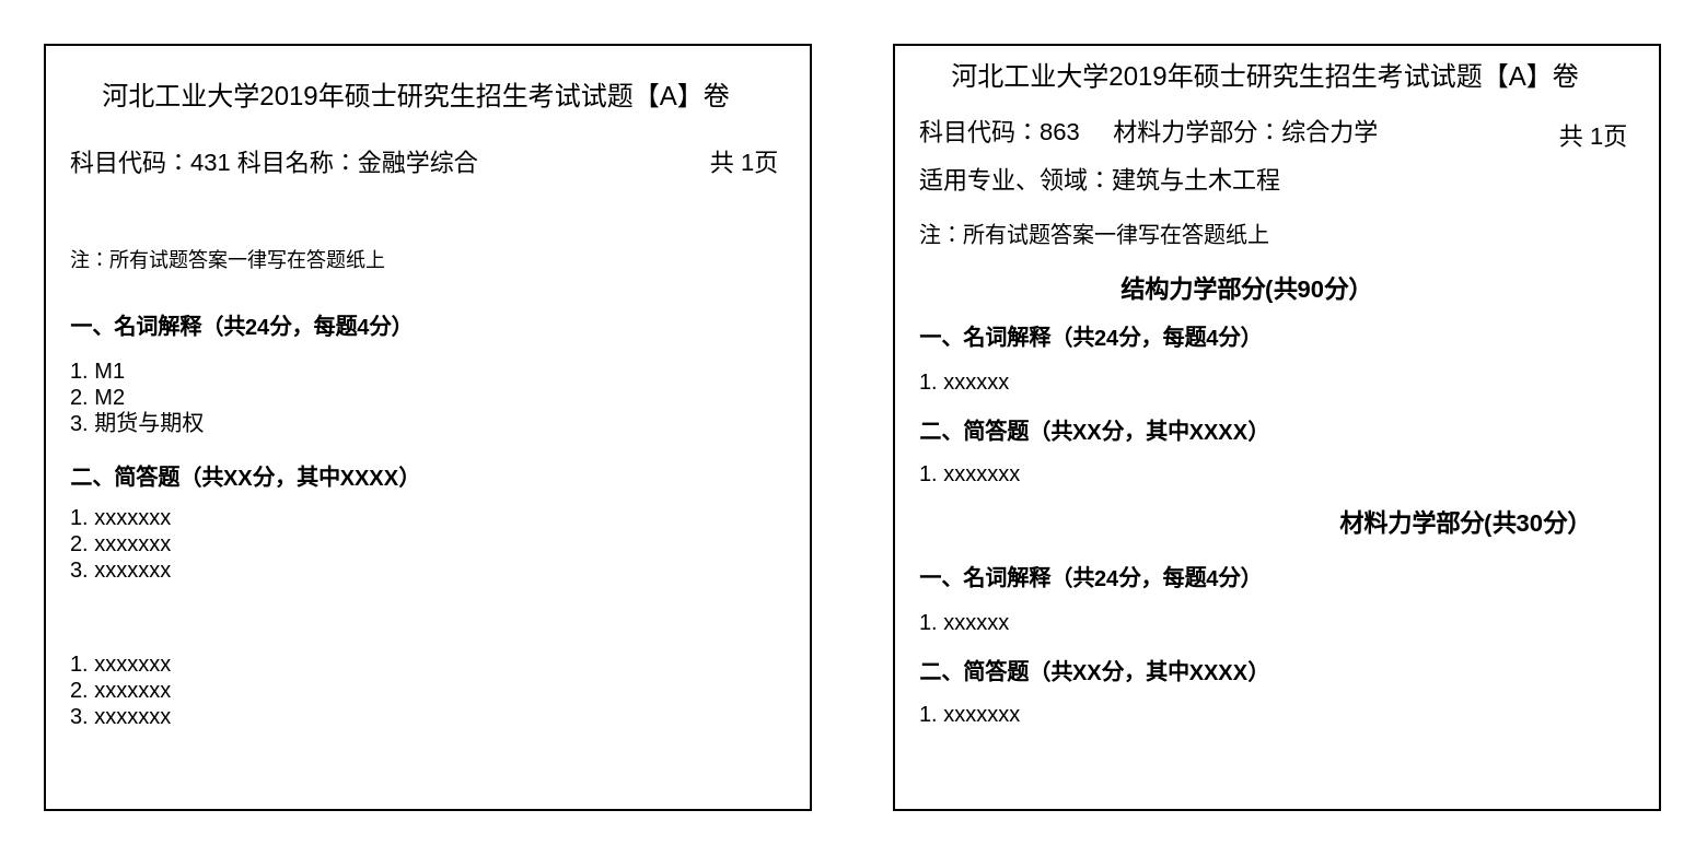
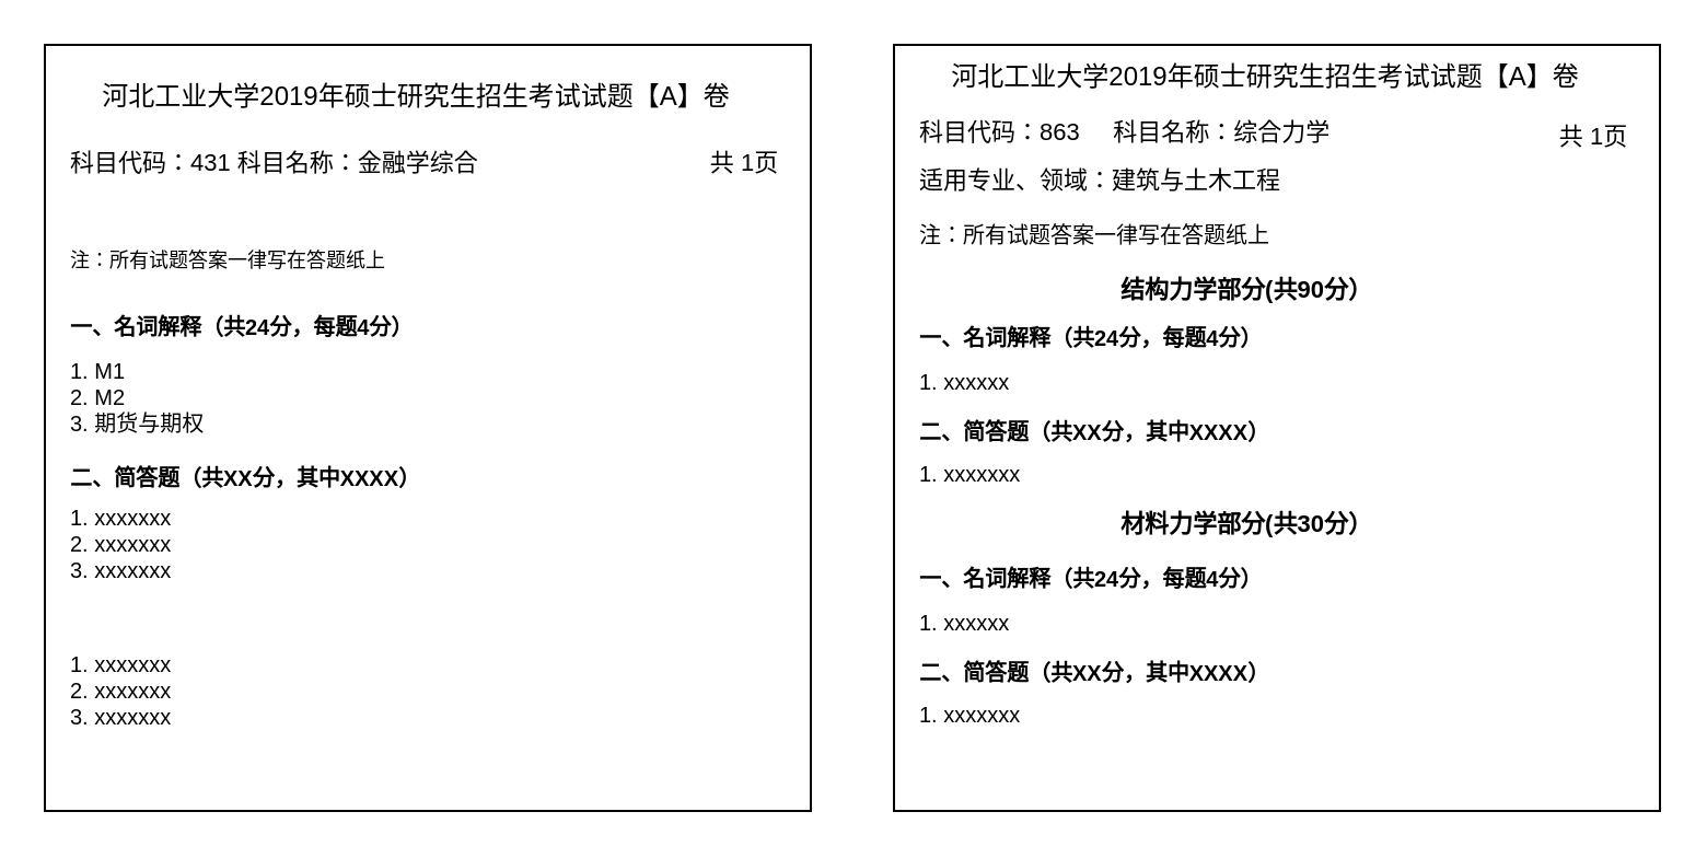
  <mxCell id="0" />
  <mxCell id="1" parent="0" />
  <mxCell id="2" value="" style="whiteSpace=wrap;html=1;aspect=fixed;" parent="1" vertex="1"><mxGeometry x="20" y="20" width="350" height="350" as="geometry" /></mxCell>
  <mxCell id="3" value="河北工业大学2019年硕士研究生招生考试试题【A】卷" style="text;html=1;strokeColor=none;fillColor=none;align=center;verticalAlign=middle;whiteSpace=wrap;rounded=0;fontSize=12;" parent="1" vertex="1"><mxGeometry x="40" y="39" width="300" height="10" as="geometry" /></mxCell>
  <mxCell id="4" value="科目代码：431 科目名称：金融学综合&amp;nbsp;" style="text;html=1;strokeColor=none;fillColor=none;align=left;verticalAlign=middle;whiteSpace=wrap;rounded=0;fontSize=11;" parent="1" vertex="1"><mxGeometry x="30" y="69" width="260" height="10" as="geometry" /></mxCell>
  <mxCell id="5" value="共 1页" style="text;html=1;strokeColor=none;fillColor=none;align=center;verticalAlign=middle;whiteSpace=wrap;rounded=0;fontSize=11;" parent="1" vertex="1"><mxGeometry x="310" y="64" width="60" height="20" as="geometry" /></mxCell>
  <mxCell id="6" value="注：所有试题答案一律写在答题纸上" style="text;html=1;strokeColor=none;fillColor=none;align=left;verticalAlign=middle;whiteSpace=wrap;rounded=0;fontSize=9;" parent="1" vertex="1"><mxGeometry x="30" y="109" width="340" height="20" as="geometry" /></mxCell>
  <mxCell id="7" value="一、名词解释（共24分，每题4分）" style="text;html=1;strokeColor=none;fillColor=none;align=left;verticalAlign=middle;whiteSpace=wrap;rounded=0;fontSize=10;fontStyle=1" parent="1" vertex="1"><mxGeometry x="30" y="139" width="170" height="20" as="geometry" /></mxCell>
  <mxCell id="8" value="1. M1 &lt;br&gt;2. M2&lt;br&gt;3. 期货与期权" style="text;html=1;strokeColor=none;fillColor=none;align=left;verticalAlign=middle;whiteSpace=wrap;rounded=0;fontSize=10;labelPosition=center;verticalLabelPosition=middle;" parent="1" vertex="1"><mxGeometry x="30" y="161" width="90" height="40" as="geometry" /></mxCell>
  <mxCell id="9" value="二、简答题（共XX分，其中XXXX）" style="text;html=1;strokeColor=none;fillColor=none;align=left;verticalAlign=middle;whiteSpace=wrap;rounded=0;fontSize=10;fontStyle=1" parent="1" vertex="1"><mxGeometry x="30" y="208" width="210" height="20" as="geometry" /></mxCell>
  <mxCell id="10" value="1. xxxxxxx&lt;br&gt;2. xxxxxxx&lt;br&gt;3. xxxxxxx" style="text;html=1;strokeColor=none;fillColor=none;align=left;verticalAlign=middle;whiteSpace=wrap;rounded=0;fontSize=10;labelPosition=center;verticalLabelPosition=middle;" parent="1" vertex="1"><mxGeometry x="30" y="228" width="90" height="40" as="geometry" /></mxCell>
  <mxCell id="11" value="1. xxxxxxx&lt;br&gt;2. xxxxxxx&lt;br&gt;3. xxxxxxx" style="text;html=1;strokeColor=none;fillColor=none;align=left;verticalAlign=middle;whiteSpace=wrap;rounded=0;fontSize=10;labelPosition=center;verticalLabelPosition=middle;" parent="1" vertex="1"><mxGeometry x="30" y="295" width="90" height="40" as="geometry" /></mxCell>
  <mxCell id="12" value="" style="whiteSpace=wrap;html=1;aspect=fixed;" vertex="1" parent="1"><mxGeometry x="408" y="20" width="350" height="350" as="geometry" /></mxCell>
  <mxCell id="13" value="河北工业大学2019年硕士研究生招生考试试题【A】卷" style="text;html=1;strokeColor=none;fillColor=none;align=center;verticalAlign=middle;whiteSpace=wrap;rounded=0;" vertex="1" parent="1"><mxGeometry x="428" y="30" width="300" height="10" as="geometry" /></mxCell>
- <mxCell id="14" value="科目代码：863&amp;nbsp; &amp;nbsp; &amp;nbsp;材料力学部分：综合力学" style="text;html=1;strokeColor=none;fillColor=none;align=left;verticalAlign=middle;whiteSpace=wrap;rounded=0;fontSize=11;" vertex="1" parent="1"><mxGeometry x="418" y="55" width="260" height="10" as="geometry" /></mxCell>
+ <mxCell id="14" value="科目代码：863&amp;nbsp; &amp;nbsp; &amp;nbsp;科目名称：综合力学" style="text;html=1;strokeColor=none;fillColor=none;align=left;verticalAlign=middle;whiteSpace=wrap;rounded=0;fontSize=11;" vertex="1" parent="1"><mxGeometry x="418" y="55" width="260" height="10" as="geometry" /></mxCell>
  <mxCell id="15" value="适用专业、领域：建筑与土木工程" style="text;html=1;strokeColor=none;fillColor=none;align=left;verticalAlign=middle;whiteSpace=wrap;rounded=0;fontSize=11;" vertex="1" parent="1"><mxGeometry x="418" y="69" width="220" height="25" as="geometry" /></mxCell>
  <mxCell id="16" value="共 1页" style="text;html=1;strokeColor=none;fillColor=none;align=center;verticalAlign=middle;whiteSpace=wrap;rounded=0;fontSize=11;" vertex="1" parent="1"><mxGeometry x="698" y="52" width="60" height="20" as="geometry" /></mxCell>
  <mxCell id="17" value="注：所有试题答案一律写在答题纸上" style="text;html=1;strokeColor=none;fillColor=none;align=left;verticalAlign=middle;whiteSpace=wrap;rounded=0;fontSize=10;" vertex="1" parent="1"><mxGeometry x="418" y="97" width="340" height="20" as="geometry" /></mxCell>
  <mxCell id="18" value="一、名词解释（共24分，每题4分）" style="text;html=1;strokeColor=none;fillColor=none;align=left;verticalAlign=middle;whiteSpace=wrap;rounded=0;fontSize=10;fontStyle=1" vertex="1" parent="1"><mxGeometry x="418" y="144" width="170" height="20" as="geometry" /></mxCell>
  <mxCell id="19" value="1. xxxxxx" style="text;html=1;strokeColor=none;fillColor=none;align=left;verticalAlign=middle;whiteSpace=wrap;rounded=0;fontSize=10;labelPosition=center;verticalLabelPosition=middle;" vertex="1" parent="1"><mxGeometry x="418" y="164" width="90" height="19" as="geometry" /></mxCell>
  <mxCell id="20" value="二、简答题（共XX分，其中XXXX）" style="text;html=1;strokeColor=none;fillColor=none;align=left;verticalAlign=middle;whiteSpace=wrap;rounded=0;fontSize=10;fontStyle=1" vertex="1" parent="1"><mxGeometry x="418" y="187" width="210" height="20" as="geometry" /></mxCell>
  <mxCell id="21" value="1. xxxxxxx" style="text;html=1;strokeColor=none;fillColor=none;align=left;verticalAlign=middle;whiteSpace=wrap;rounded=0;fontSize=10;labelPosition=center;verticalLabelPosition=middle;" vertex="1" parent="1"><mxGeometry x="418" y="207" width="90" height="17" as="geometry" /></mxCell>
  <mxCell id="22" value="结构力学部分(共90分）" style="text;html=1;strokeColor=none;fillColor=none;align=center;verticalAlign=middle;whiteSpace=wrap;rounded=0;fontSize=11;fontStyle=1" vertex="1" parent="1"><mxGeometry x="505" y="122" width="129" height="20" as="geometry" /></mxCell>
- <mxCell id="23" value="材料力学部分(共30分）" style="text;html=1;strokeColor=none;fillColor=none;align=center;verticalAlign=middle;whiteSpace=wrap;rounded=0;fontSize=11;fontStyle=1" vertex="1" parent="1"><mxGeometry x="605" y="229" width="129" height="20" as="geometry" /></mxCell>
+ <mxCell id="23" value="材料力学部分(共30分）" style="text;html=1;strokeColor=none;fillColor=none;align=center;verticalAlign=middle;whiteSpace=wrap;rounded=0;fontSize=11;fontStyle=1" vertex="1" parent="1"><mxGeometry x="505" y="229" width="129" height="20" as="geometry" /></mxCell>
  <mxCell id="24" value="一、名词解释（共24分，每题4分）" style="text;html=1;strokeColor=none;fillColor=none;align=left;verticalAlign=middle;whiteSpace=wrap;rounded=0;fontSize=10;fontStyle=1" vertex="1" parent="1"><mxGeometry x="418" y="254" width="170" height="20" as="geometry" /></mxCell>
  <mxCell id="25" value="1. xxxxxx" style="text;html=1;strokeColor=none;fillColor=none;align=left;verticalAlign=middle;whiteSpace=wrap;rounded=0;fontSize=10;labelPosition=center;verticalLabelPosition=middle;" vertex="1" parent="1"><mxGeometry x="418" y="274" width="90" height="19" as="geometry" /></mxCell>
  <mxCell id="26" value="二、简答题（共XX分，其中XXXX）" style="text;html=1;strokeColor=none;fillColor=none;align=left;verticalAlign=middle;whiteSpace=wrap;rounded=0;fontSize=10;fontStyle=1" vertex="1" parent="1"><mxGeometry x="418" y="297" width="210" height="20" as="geometry" /></mxCell>
  <mxCell id="27" value="1. xxxxxxx" style="text;html=1;strokeColor=none;fillColor=none;align=left;verticalAlign=middle;whiteSpace=wrap;rounded=0;fontSize=10;labelPosition=center;verticalLabelPosition=middle;" vertex="1" parent="1"><mxGeometry x="418" y="317" width="90" height="17" as="geometry" /></mxCell>
